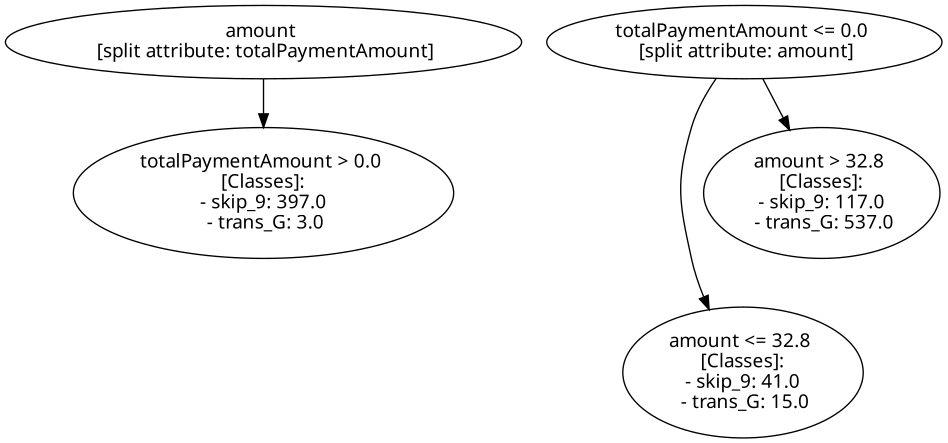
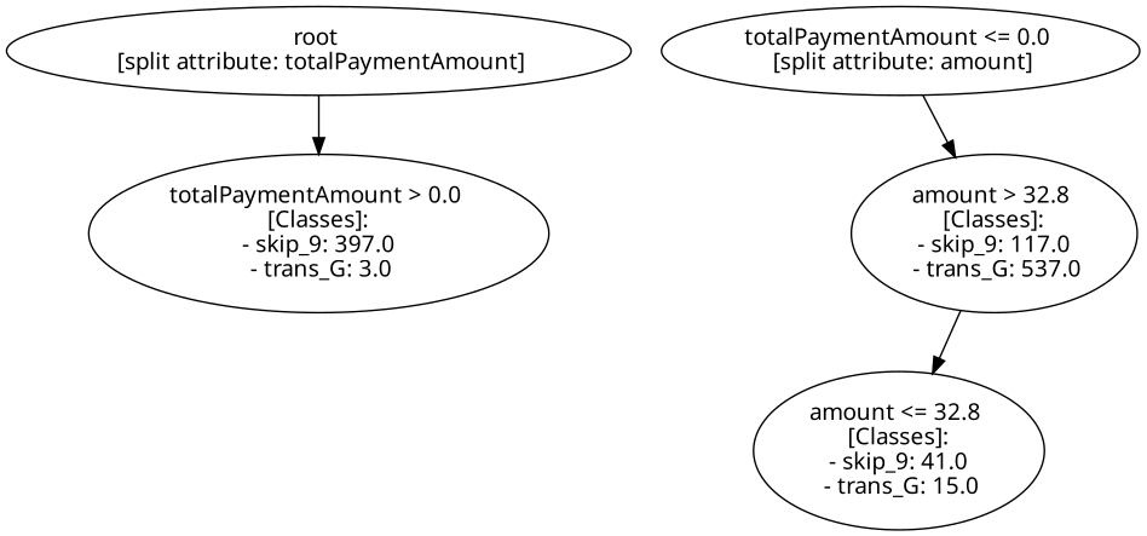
  digraph {
    fontname="Noto Sans"
    node [fontname="Noto Sans"]
    edge [fontname="Noto Sans"]
-   n1 [label="amount \n [split attribute: totalPaymentAmount]"]
+   n1 [label="root \n [split attribute: totalPaymentAmount]"]
    n2 [label="totalPaymentAmount > 0.0 \n [Classes]: \n - skip_9: 397.0 \n - trans_G: 3.0"]
    n3 [label="totalPaymentAmount <= 0.0 \n [split attribute: amount]"]
    n4 [label="amount <= 32.8 \n [Classes]: \n - skip_9: 41.0 \n - trans_G: 15.0"]
    n5 [label="amount > 32.8 \n [Classes]: \n - skip_9: 117.0 \n - trans_G: 537.0"]
    n1 -> n2
-   n3 -> n4
+   n5 -> n4
    n3 -> n5
  }
